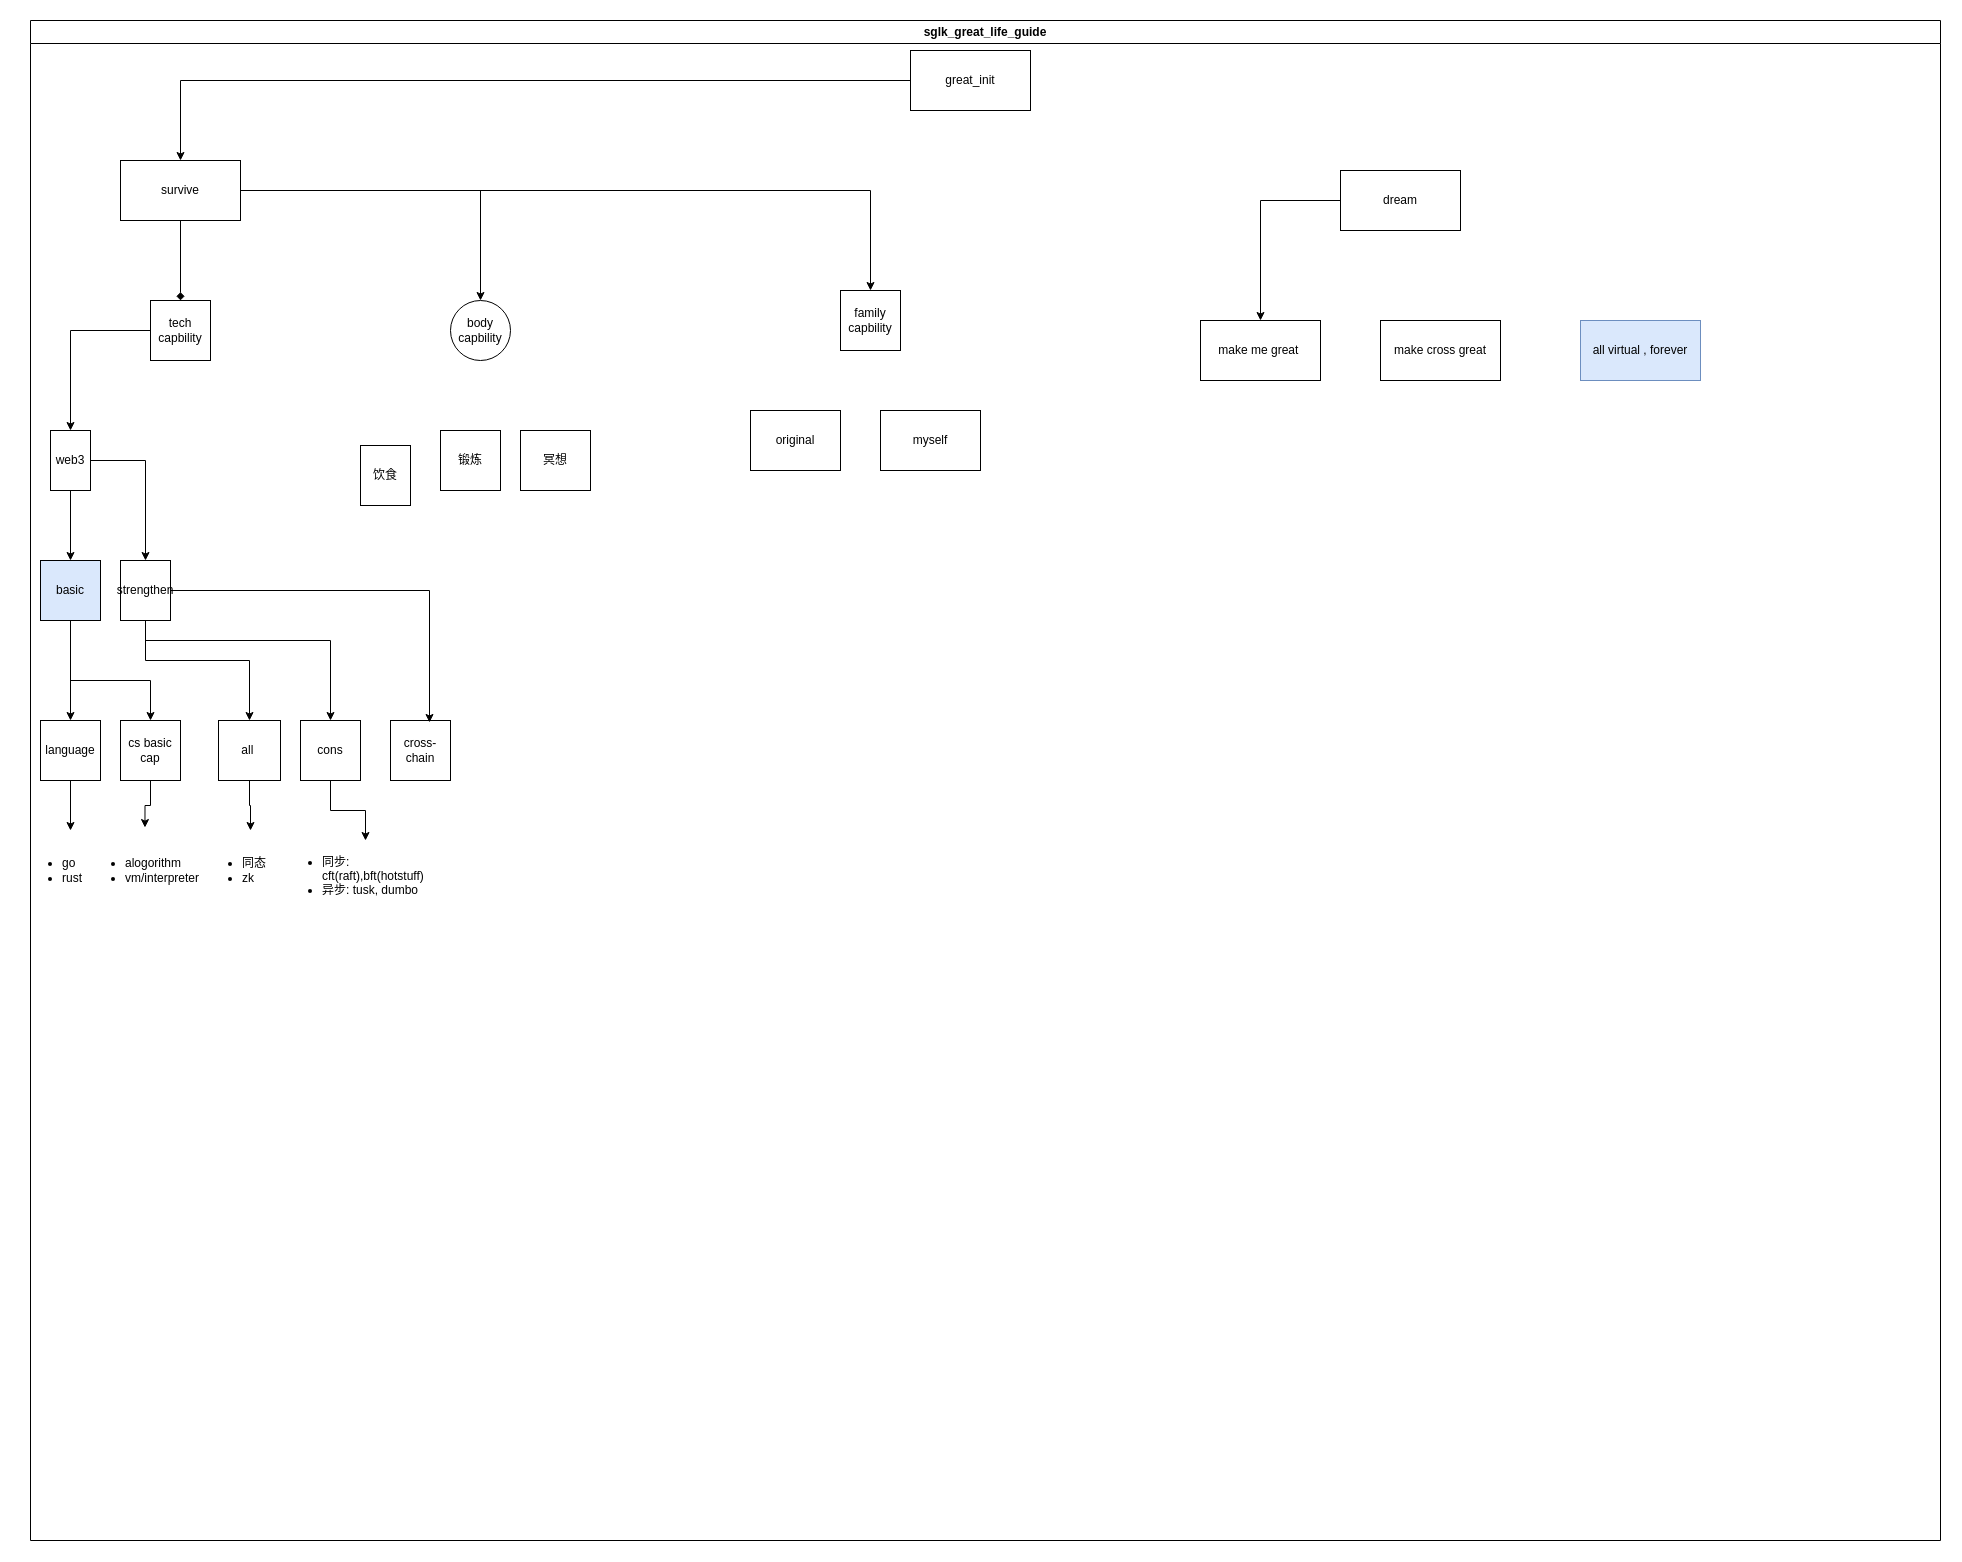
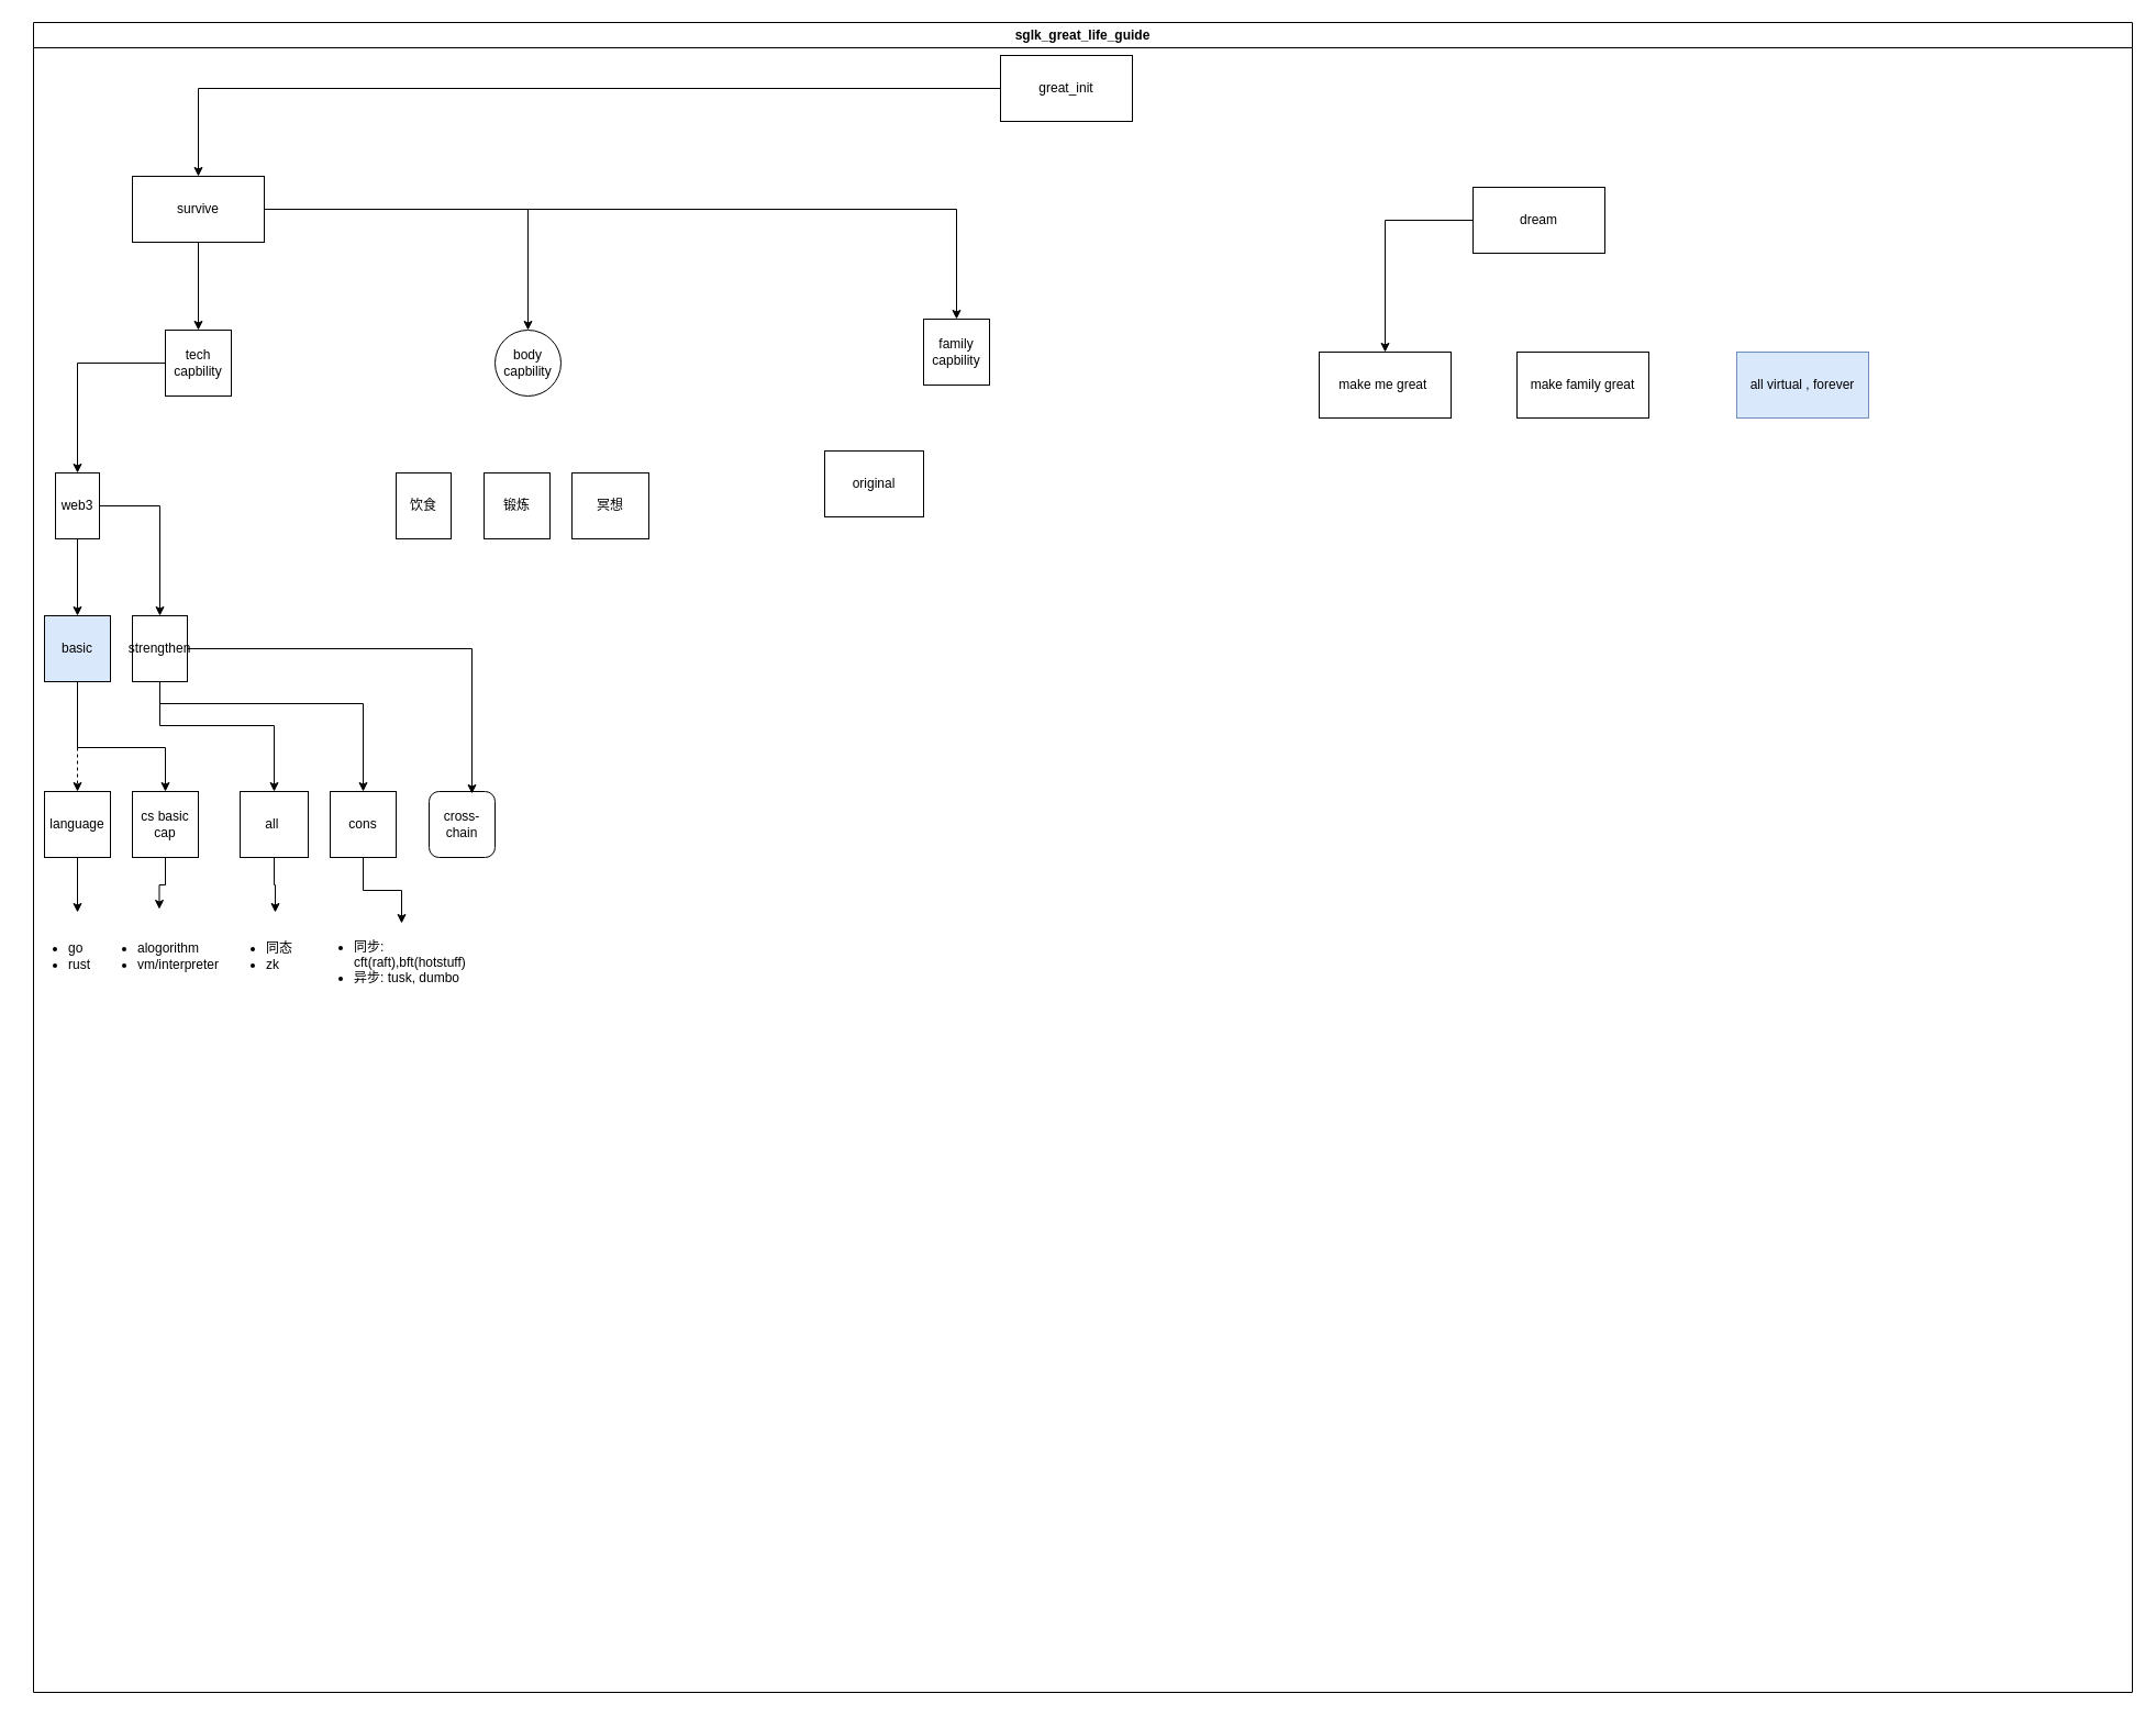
  <mxCell id="0" />
  <mxCell id="1" parent="0" />
  <mxCell id="2" value="sglk_great_life_guide" style="swimlane;whiteSpace=wrap;html=1;" vertex="1" parent="1"><mxGeometry x="30" y="20" width="1910" height="1520" as="geometry" /></mxCell>
  <mxCell id="3" style="edgeStyle=orthogonalEdgeStyle;rounded=0;orthogonalLoop=1;jettySize=auto;html=1;" edge="1" parent="2" source="4" target="8"><mxGeometry relative="1" as="geometry" /></mxCell>
  <mxCell id="4" value="great_init" style="rounded=0;whiteSpace=wrap;html=1;" vertex="1" parent="2"><mxGeometry x="880" y="30" width="120" height="60" as="geometry" /></mxCell>
- <mxCell id="5" style="edgeStyle=orthogonalEdgeStyle;rounded=0;orthogonalLoop=1;jettySize=auto;html=1;entryX=0.5;entryY=0;entryDx=0;entryDy=0;endArrow=diamond;" edge="1" parent="2" source="8" target="10"><mxGeometry relative="1" as="geometry" /></mxCell>
+ <mxCell id="5" style="edgeStyle=orthogonalEdgeStyle;rounded=0;orthogonalLoop=1;jettySize=auto;html=1;entryX=0.5;entryY=0;entryDx=0;entryDy=0;" edge="1" parent="2" source="8" target="10"><mxGeometry relative="1" as="geometry" /></mxCell>
  <mxCell id="6" style="edgeStyle=orthogonalEdgeStyle;rounded=0;orthogonalLoop=1;jettySize=auto;html=1;" edge="1" parent="2" source="8" target="11"><mxGeometry relative="1" as="geometry" /></mxCell>
  <mxCell id="7" style="edgeStyle=orthogonalEdgeStyle;rounded=0;orthogonalLoop=1;jettySize=auto;html=1;" edge="1" parent="2" source="8" target="12"><mxGeometry relative="1" as="geometry" /></mxCell>
  <mxCell id="8" value="survive" style="rounded=0;whiteSpace=wrap;html=1;" vertex="1" parent="2"><mxGeometry x="90" y="140" width="120" height="60" as="geometry" /></mxCell>
  <mxCell id="9" style="edgeStyle=orthogonalEdgeStyle;rounded=0;orthogonalLoop=1;jettySize=auto;html=1;" edge="1" parent="2" source="10" target="21"><mxGeometry relative="1" as="geometry" /></mxCell>
  <mxCell id="10" value="tech capbility" style="rounded=0;whiteSpace=wrap;html=1;" vertex="1" parent="2"><mxGeometry x="120" y="280" width="60" height="60" as="geometry" /></mxCell>
  <mxCell id="11" value="body capbility" style="ellipse;whiteSpace=wrap;html=1;" vertex="1" parent="2"><mxGeometry x="420" y="280" width="60" height="60" as="geometry" /></mxCell>
  <mxCell id="12" value="family capbility" style="rounded=0;whiteSpace=wrap;html=1;" vertex="1" parent="2"><mxGeometry x="810" y="270" width="60" height="60" as="geometry" /></mxCell>
- <mxCell id="13" style="edgeStyle=orthogonalEdgeStyle;rounded=0;orthogonalLoop=1;jettySize=auto;html=1;entryX=0.5;entryY=0;entryDx=0;entryDy=0;" edge="1" parent="2" source="15" target="23"><mxGeometry relative="1" as="geometry" /></mxCell>
+ <mxCell id="13" style="edgeStyle=orthogonalEdgeStyle;rounded=0;orthogonalLoop=1;jettySize=auto;html=1;entryX=0.5;entryY=0;entryDx=0;entryDy=0;dashed=1;" edge="1" parent="2" source="15" target="23"><mxGeometry relative="1" as="geometry" /></mxCell>
  <mxCell id="14" style="edgeStyle=orthogonalEdgeStyle;rounded=0;orthogonalLoop=1;jettySize=auto;html=1;" edge="1" parent="2" source="15" target="24"><mxGeometry relative="1" as="geometry"><Array as="points"><mxPoint x="40" y="660" /><mxPoint x="120" y="660" /></Array></mxGeometry></mxCell>
  <mxCell id="15" value="basic" style="rounded=0;whiteSpace=wrap;html=1;fillColor=#dae8fc;" vertex="1" parent="2"><mxGeometry x="10" y="540" width="60" height="60" as="geometry" /></mxCell>
  <mxCell id="16" style="edgeStyle=orthogonalEdgeStyle;rounded=0;orthogonalLoop=1;jettySize=auto;html=1;" edge="1" parent="2" source="18" target="29"><mxGeometry relative="1" as="geometry"><Array as="points"><mxPoint x="115" y="640" /><mxPoint x="219" y="640" /></Array></mxGeometry></mxCell>
  <mxCell id="17" style="edgeStyle=orthogonalEdgeStyle;rounded=0;orthogonalLoop=1;jettySize=auto;html=1;" edge="1" parent="2" source="18" target="31"><mxGeometry relative="1" as="geometry"><Array as="points"><mxPoint x="115" y="620" /><mxPoint x="300" y="620" /></Array></mxGeometry></mxCell>
  <mxCell id="18" value="strengthen" style="rounded=0;whiteSpace=wrap;html=1;" vertex="1" parent="2"><mxGeometry x="90" y="540" width="50" height="60" as="geometry" /></mxCell>
  <mxCell id="19" style="edgeStyle=orthogonalEdgeStyle;rounded=0;orthogonalLoop=1;jettySize=auto;html=1;" edge="1" parent="2" source="21" target="15"><mxGeometry relative="1" as="geometry" /></mxCell>
  <mxCell id="20" style="edgeStyle=orthogonalEdgeStyle;rounded=0;orthogonalLoop=1;jettySize=auto;html=1;" edge="1" parent="2" source="21" target="18"><mxGeometry relative="1" as="geometry" /></mxCell>
  <mxCell id="21" value="web3" style="rounded=0;whiteSpace=wrap;html=1;" vertex="1" parent="2"><mxGeometry x="20" y="410" width="40" height="60" as="geometry" /></mxCell>
  <mxCell id="22" style="edgeStyle=orthogonalEdgeStyle;rounded=0;orthogonalLoop=1;jettySize=auto;html=1;entryX=0.5;entryY=0;entryDx=0;entryDy=0;" edge="1" parent="2" source="23" target="25"><mxGeometry relative="1" as="geometry" /></mxCell>
  <mxCell id="23" value="language" style="rounded=0;whiteSpace=wrap;html=1;" vertex="1" parent="2"><mxGeometry x="10" y="700" width="60" height="60" as="geometry" /></mxCell>
  <mxCell id="24" value="cs basic cap" style="rounded=0;whiteSpace=wrap;html=1;" vertex="1" parent="2"><mxGeometry x="90" y="700" width="60" height="60" as="geometry" /></mxCell>
  <mxCell id="25" value="&lt;ul&gt;&lt;li&gt;go&lt;/li&gt;&lt;li&gt;rust&lt;/li&gt;&lt;/ul&gt;" style="text;strokeColor=none;fillColor=none;html=1;whiteSpace=wrap;verticalAlign=middle;overflow=hidden;" vertex="1" parent="2"><mxGeometry x="-10" y="810" width="100" height="80" as="geometry" /></mxCell>
  <mxCell id="26" value="&lt;ul&gt;&lt;li&gt;alogorithm&lt;/li&gt;&lt;li&gt;vm/interpreter&lt;/li&gt;&lt;/ul&gt;" style="text;strokeColor=none;fillColor=none;html=1;whiteSpace=wrap;verticalAlign=middle;overflow=hidden;" vertex="1" parent="2"><mxGeometry x="52.5" y="810" width="135" height="80" as="geometry" /></mxCell>
  <mxCell id="27" style="edgeStyle=orthogonalEdgeStyle;rounded=0;orthogonalLoop=1;jettySize=auto;html=1;entryX=0.459;entryY=-0.037;entryDx=0;entryDy=0;entryPerimeter=0;" edge="1" parent="2" source="24" target="26"><mxGeometry relative="1" as="geometry" /></mxCell>
  <mxCell id="28" style="edgeStyle=orthogonalEdgeStyle;rounded=0;orthogonalLoop=1;jettySize=auto;html=1;" edge="1" parent="2" source="29" target="32"><mxGeometry relative="1" as="geometry" /></mxCell>
  <mxCell id="29" value="all&amp;nbsp;" style="rounded=0;whiteSpace=wrap;html=1;" vertex="1" parent="2"><mxGeometry x="188" y="700" width="62" height="60" as="geometry" /></mxCell>
  <mxCell id="30" style="edgeStyle=orthogonalEdgeStyle;rounded=0;orthogonalLoop=1;jettySize=auto;html=1;entryX=0.5;entryY=0;entryDx=0;entryDy=0;" edge="1" parent="2" source="31" target="33"><mxGeometry relative="1" as="geometry" /></mxCell>
  <mxCell id="31" value="cons" style="rounded=0;whiteSpace=wrap;html=1;" vertex="1" parent="2"><mxGeometry x="270" y="700" width="60" height="60" as="geometry" /></mxCell>
  <mxCell id="32" value="&lt;ul&gt;&lt;li&gt;同态&lt;/li&gt;&lt;li&gt;zk&lt;/li&gt;&lt;/ul&gt;" style="text;strokeColor=none;fillColor=none;html=1;whiteSpace=wrap;verticalAlign=middle;overflow=hidden;" vertex="1" parent="2"><mxGeometry x="170" y="810" width="100" height="80" as="geometry" /></mxCell>
  <mxCell id="33" value="&lt;ul&gt;&lt;li&gt;同步: cft(raft),bft(hotstuff)&lt;/li&gt;&lt;li&gt;异步: tusk, dumbo&lt;/li&gt;&lt;/ul&gt;" style="text;strokeColor=none;fillColor=none;html=1;whiteSpace=wrap;verticalAlign=middle;overflow=hidden;" vertex="1" parent="2"><mxGeometry x="250" y="820" width="170" height="70" as="geometry" /></mxCell>
- <mxCell id="34" value="cross-chain" style="rounded=0;whiteSpace=wrap;html=1;" vertex="1" parent="2"><mxGeometry x="360" y="700" width="60" height="60" as="geometry" /></mxCell>
+ <mxCell id="34" value="cross-chain" style="whiteSpace=wrap;html=1;rounded=1;" vertex="1" parent="2"><mxGeometry x="360" y="700" width="60" height="60" as="geometry" /></mxCell>
  <mxCell id="35" style="edgeStyle=orthogonalEdgeStyle;rounded=0;orthogonalLoop=1;jettySize=auto;html=1;entryX=0.65;entryY=0.033;entryDx=0;entryDy=0;entryPerimeter=0;" edge="1" parent="2" source="18" target="34"><mxGeometry relative="1" as="geometry" /></mxCell>
- <mxCell id="36" value="饮食" style="rounded=0;whiteSpace=wrap;html=1;" vertex="1" parent="2"><mxGeometry x="330" y="425" width="50" height="60" as="geometry" /></mxCell>
+ <mxCell id="36" value="饮食" style="rounded=0;whiteSpace=wrap;html=1;" vertex="1" parent="2"><mxGeometry x="330" y="410" width="50" height="60" as="geometry" /></mxCell>
  <mxCell id="37" value="锻炼" style="rounded=0;whiteSpace=wrap;html=1;" vertex="1" parent="2"><mxGeometry x="410" y="410" width="60" height="60" as="geometry" /></mxCell>
  <mxCell id="38" value="冥想" style="rounded=0;whiteSpace=wrap;html=1;" vertex="1" parent="2"><mxGeometry x="490" y="410" width="70" height="60" as="geometry" /></mxCell>
  <mxCell id="39" style="edgeStyle=orthogonalEdgeStyle;rounded=0;orthogonalLoop=1;jettySize=auto;html=1;entryX=0.5;entryY=0;entryDx=0;entryDy=0;" edge="1" parent="2" source="40" target="41"><mxGeometry relative="1" as="geometry" /></mxCell>
  <mxCell id="40" value="dream" style="rounded=0;whiteSpace=wrap;html=1;" vertex="1" parent="2"><mxGeometry x="1310" y="150" width="120" height="60" as="geometry" /></mxCell>
  <mxCell id="41" value="make me great&amp;nbsp;" style="rounded=0;whiteSpace=wrap;html=1;" vertex="1" parent="2"><mxGeometry x="1170" y="300" width="120" height="60" as="geometry" /></mxCell>
  <mxCell id="42" value="original" style="rounded=0;whiteSpace=wrap;html=1;" vertex="1" parent="2"><mxGeometry x="720" y="390" width="90" height="60" as="geometry" /></mxCell>
- <mxCell id="43" value="myself" style="rounded=0;whiteSpace=wrap;html=1;" vertex="1" parent="2"><mxGeometry x="850" y="390" width="100" height="60" as="geometry" /></mxCell>
- <mxCell id="44" value="make cross great" style="rounded=0;whiteSpace=wrap;html=1;" vertex="1" parent="2"><mxGeometry x="1350" y="300" width="120" height="60" as="geometry" /></mxCell>
+ <mxCell id="44" value="make family great" style="rounded=0;whiteSpace=wrap;html=1;" vertex="1" parent="2"><mxGeometry x="1350" y="300" width="120" height="60" as="geometry" /></mxCell>
  <mxCell id="45" value="all virtual , forever" style="rounded=0;whiteSpace=wrap;html=1;fillColor=#dae8fc;strokeColor=#6c8ebf;" vertex="1" parent="2"><mxGeometry x="1550" y="300" width="120" height="60" as="geometry" /></mxCell>
